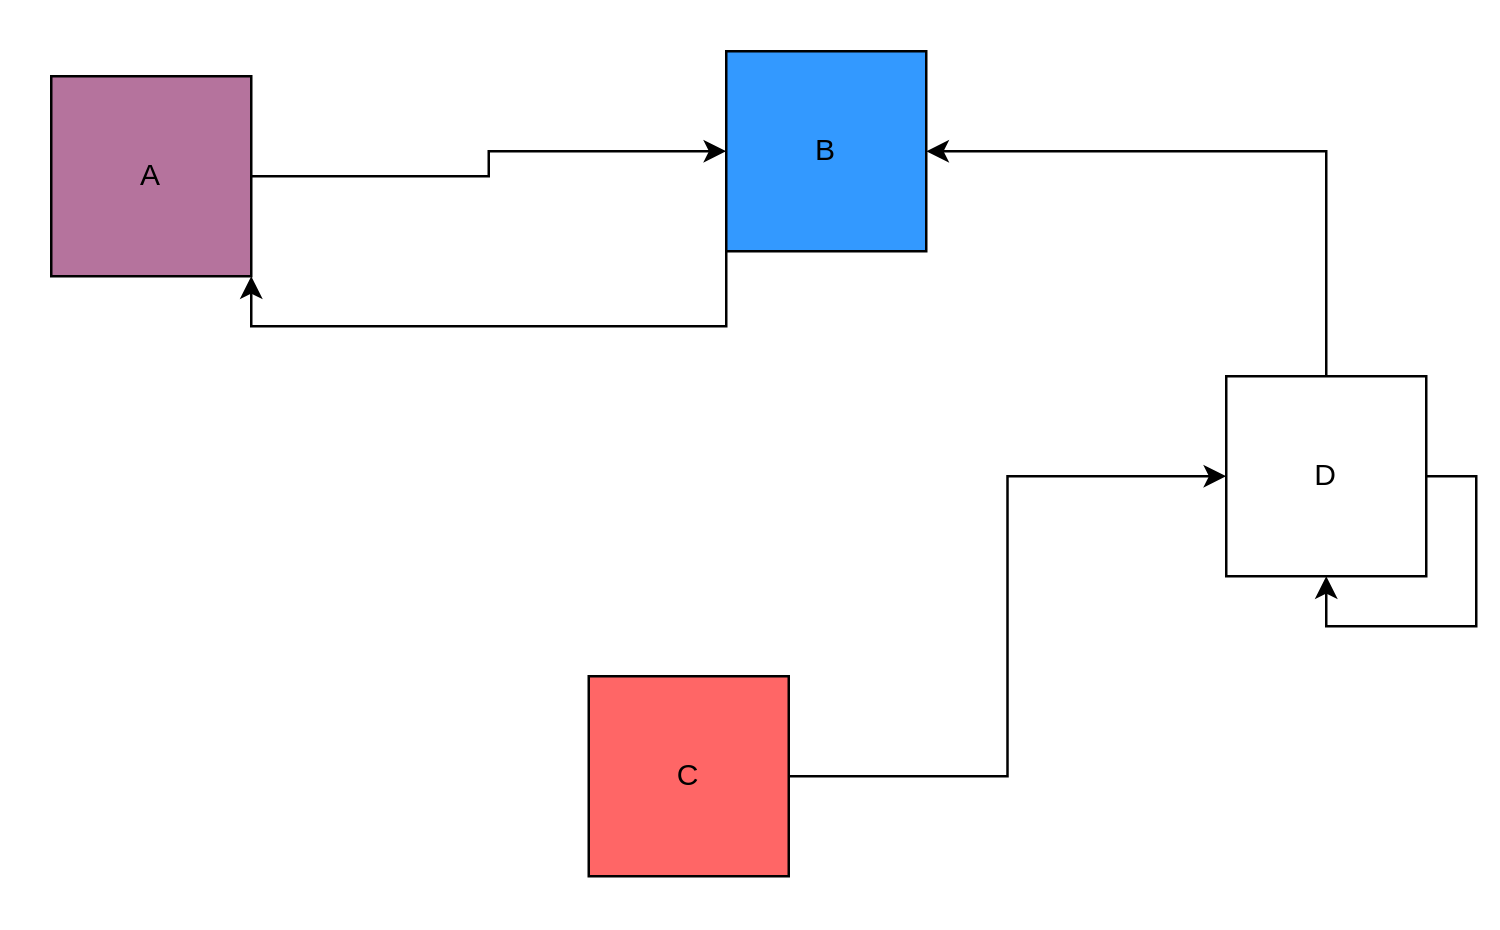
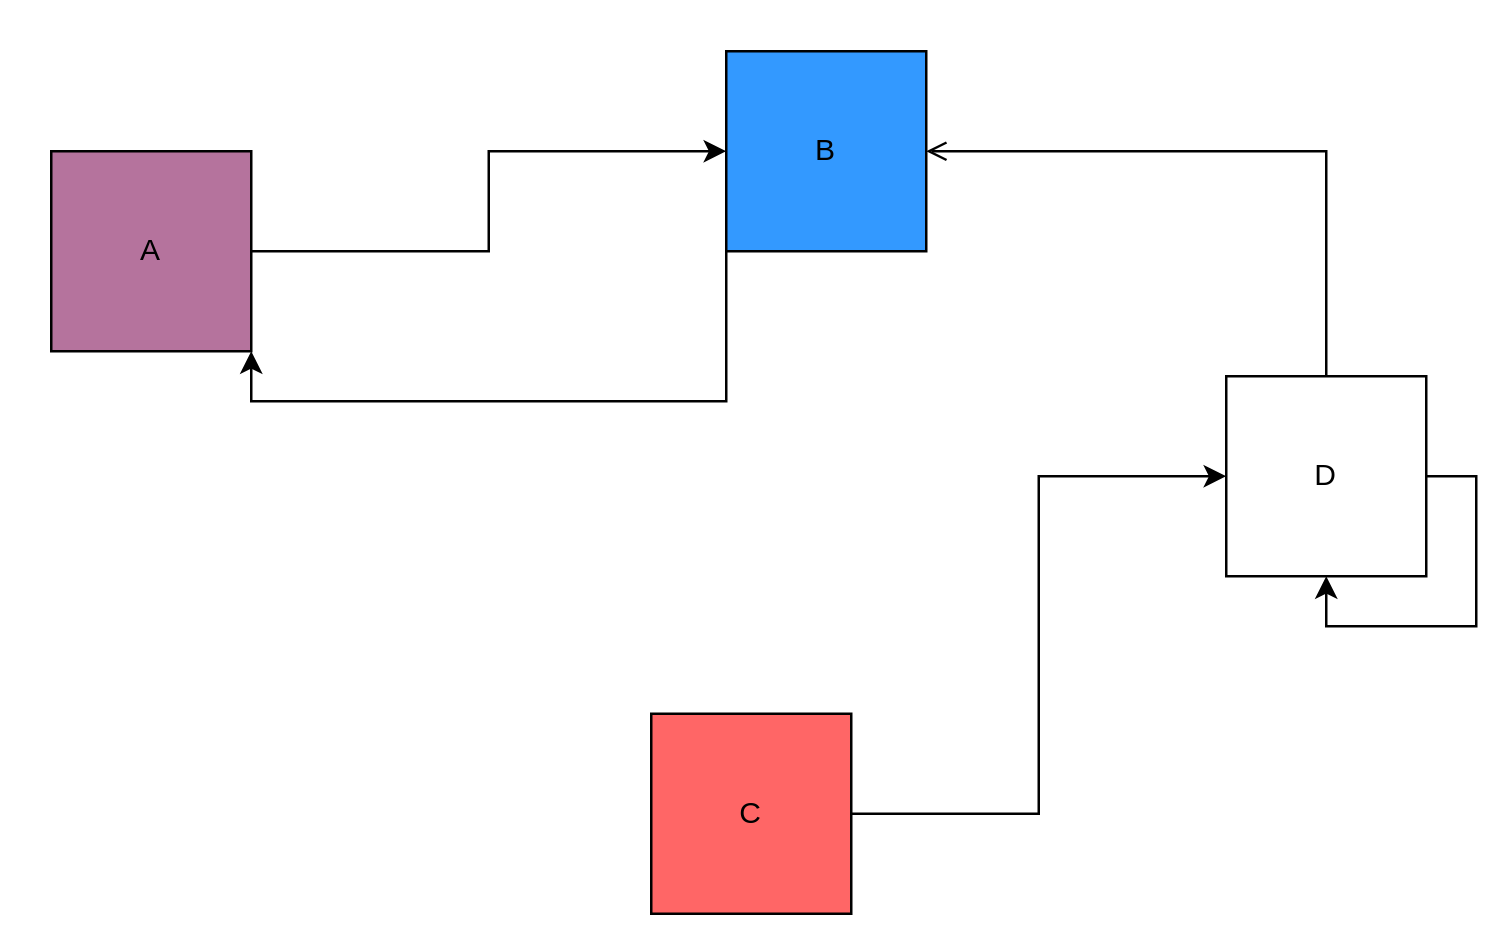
  <mxCell id="0" />
  <mxCell id="1" parent="0" />
  <mxCell id="2" style="edgeStyle=orthogonalEdgeStyle;rounded=0;orthogonalLoop=1;jettySize=auto;html=1;exitX=1;exitY=0.5;exitDx=0;exitDy=0;entryX=0;entryY=0.5;entryDx=0;entryDy=0;" parent="1" source="3" target="5" edge="1"><mxGeometry relative="1" as="geometry" /></mxCell>
- <mxCell id="3" value="A" style="whiteSpace=wrap;html=1;aspect=fixed;fillColor=#B5739D;" parent="1" vertex="1"><mxGeometry x="20" y="30" width="80" height="80" as="geometry" /></mxCell>
+ <mxCell id="3" value="A" style="whiteSpace=wrap;html=1;aspect=fixed;fillColor=#B5739D;" parent="1" vertex="1"><mxGeometry x="20" y="60" width="80" height="80" as="geometry" /></mxCell>
  <mxCell id="4" style="edgeStyle=orthogonalEdgeStyle;rounded=0;orthogonalLoop=1;jettySize=auto;html=1;exitX=0;exitY=1;exitDx=0;exitDy=0;entryX=1;entryY=1;entryDx=0;entryDy=0;" parent="1" source="5" target="3" edge="1"><mxGeometry relative="1" as="geometry" /></mxCell>
  <mxCell id="5" value="B" style="whiteSpace=wrap;html=1;aspect=fixed;fillColor=#3399FF;" parent="1" vertex="1"><mxGeometry x="290" y="20" width="80" height="80" as="geometry" /></mxCell>
  <mxCell id="6" style="edgeStyle=orthogonalEdgeStyle;rounded=0;orthogonalLoop=1;jettySize=auto;html=1;exitX=1;exitY=0.5;exitDx=0;exitDy=0;entryX=0;entryY=0.5;entryDx=0;entryDy=0;" parent="1" source="7" target="9" edge="1"><mxGeometry relative="1" as="geometry" /></mxCell>
- <mxCell id="7" value="C" style="whiteSpace=wrap;html=1;aspect=fixed;fillColor=#FF6666;" parent="1" vertex="1"><mxGeometry x="235" y="270" width="80" height="80" as="geometry" /></mxCell>
- <mxCell id="8" style="edgeStyle=orthogonalEdgeStyle;rounded=0;orthogonalLoop=1;jettySize=auto;html=1;exitX=0.5;exitY=0;exitDx=0;exitDy=0;entryX=1;entryY=0.5;entryDx=0;entryDy=0;" parent="1" source="9" target="5" edge="1"><mxGeometry relative="1" as="geometry" /></mxCell>
+ <mxCell id="7" value="C" style="whiteSpace=wrap;html=1;aspect=fixed;fillColor=#FF6666;" parent="1" vertex="1"><mxGeometry x="260" y="285" width="80" height="80" as="geometry" /></mxCell>
+ <mxCell id="8" style="edgeStyle=orthogonalEdgeStyle;rounded=0;orthogonalLoop=1;jettySize=auto;html=1;exitX=0.5;exitY=0;exitDx=0;exitDy=0;entryX=1;entryY=0.5;entryDx=0;entryDy=0;endArrow=open;" parent="1" source="9" target="5" edge="1"><mxGeometry relative="1" as="geometry" /></mxCell>
  <mxCell id="9" value="D" style="whiteSpace=wrap;html=1;aspect=fixed;fillColor=#ffffff;" parent="1" vertex="1"><mxGeometry x="490" y="150" width="80" height="80" as="geometry" /></mxCell>
  <mxCell id="10" style="edgeStyle=orthogonalEdgeStyle;rounded=0;orthogonalLoop=1;jettySize=auto;html=1;exitX=1;exitY=0.5;exitDx=0;exitDy=0;entryX=0.5;entryY=1;entryDx=0;entryDy=0;" parent="1" source="9" target="9" edge="1"><mxGeometry relative="1" as="geometry" /></mxCell>
